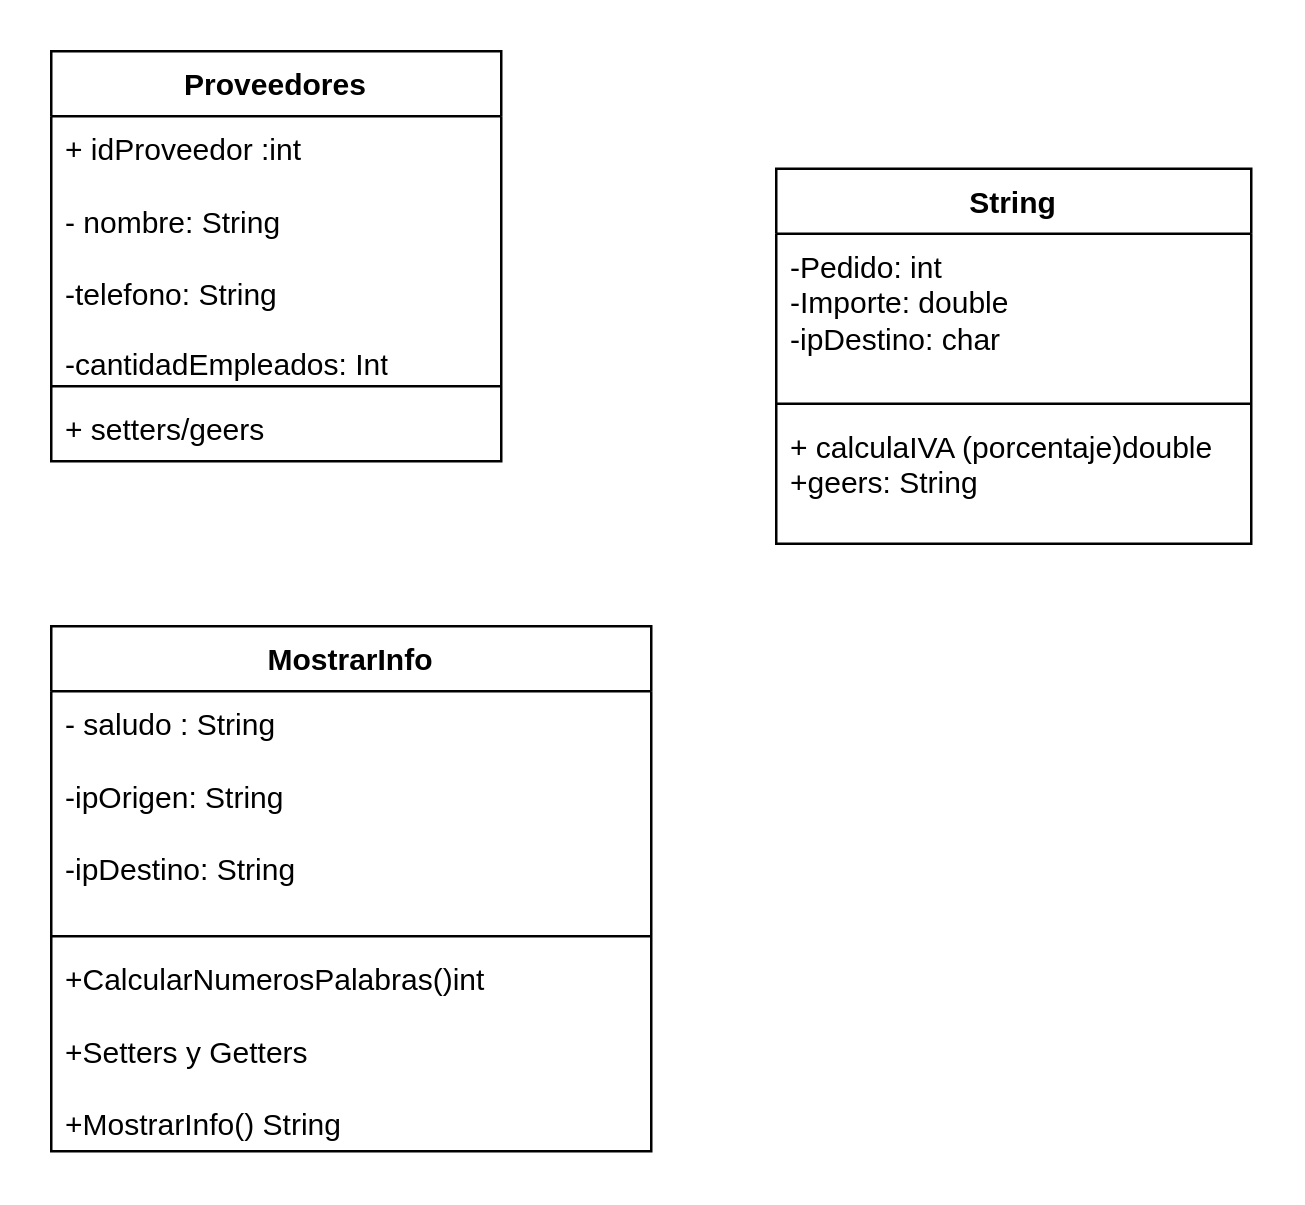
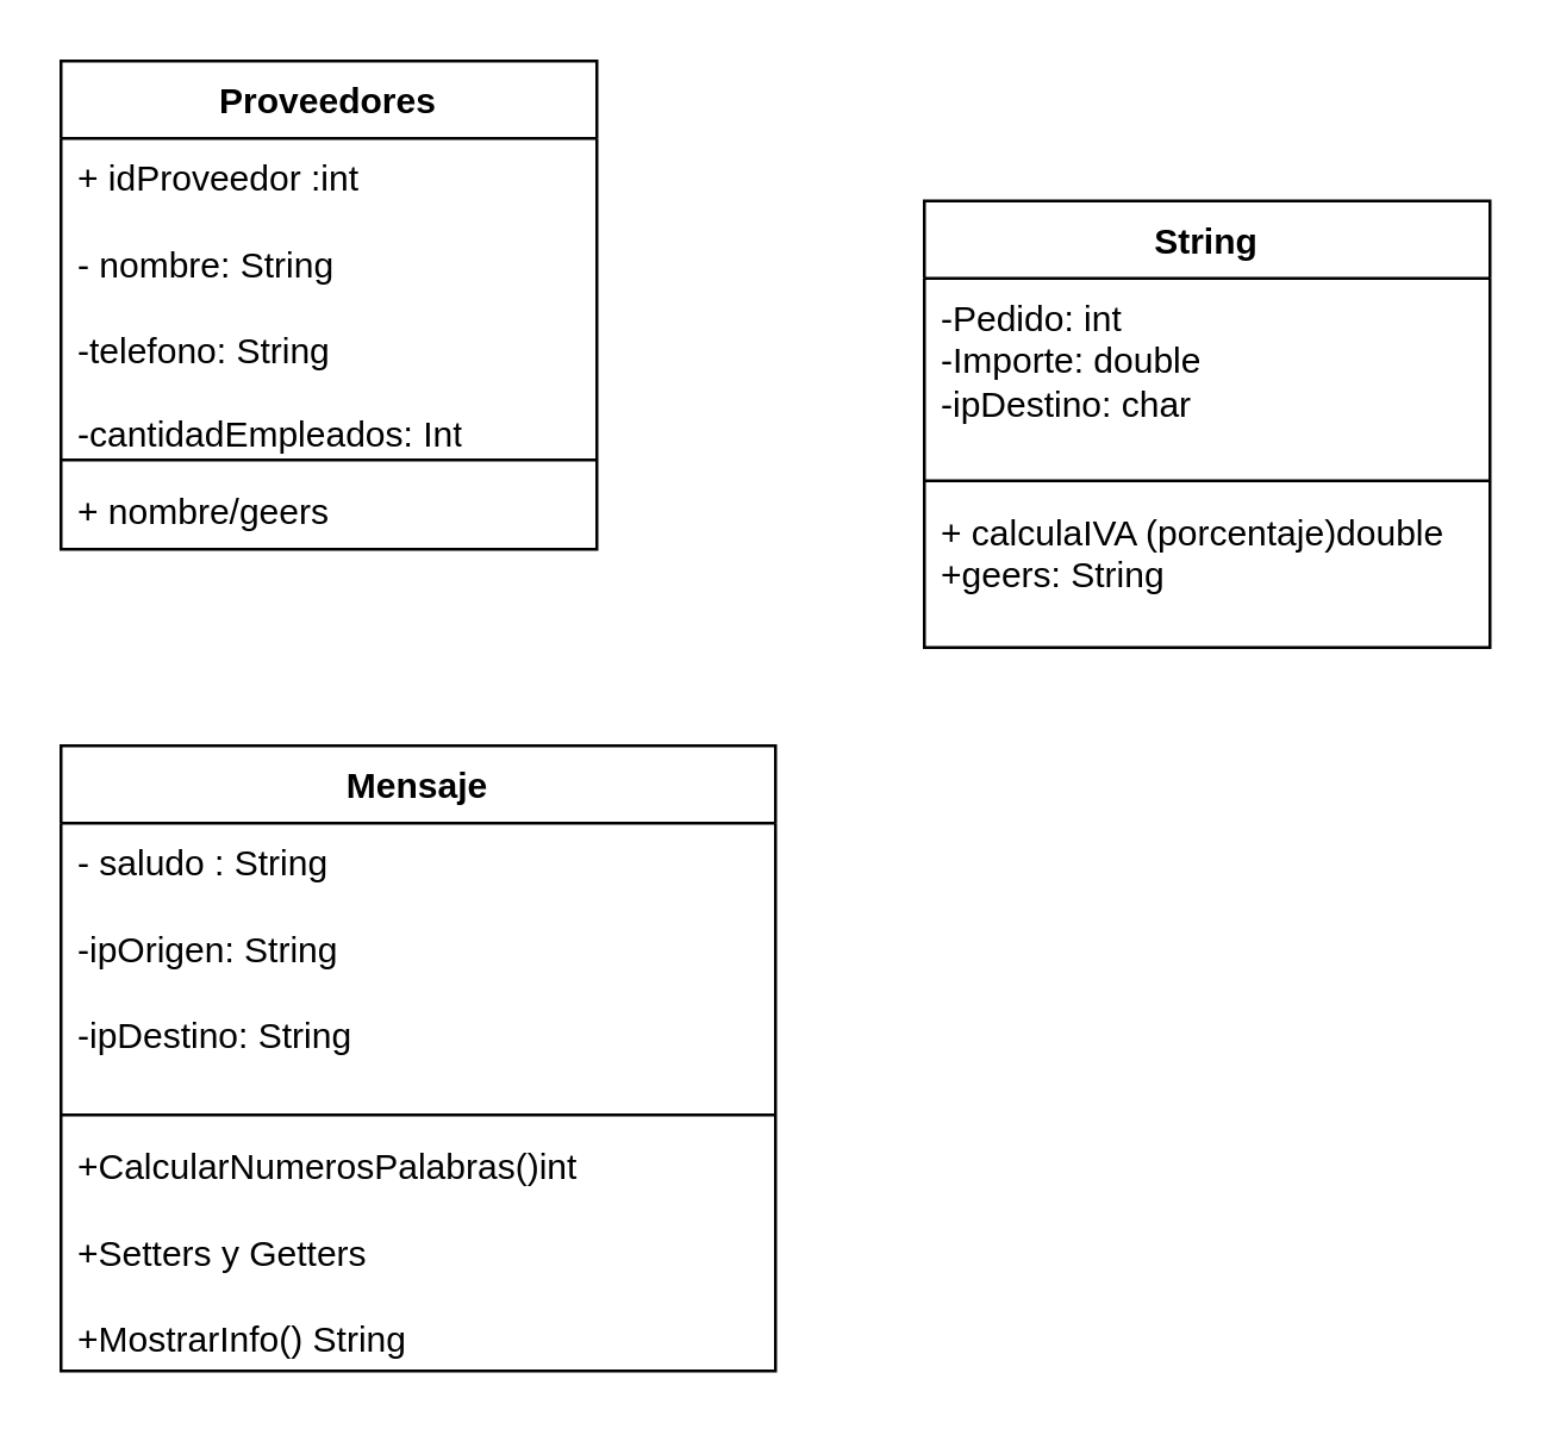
  <mxCell id="0" />
  <mxCell id="1" parent="0" />
  <mxCell id="2" value="Proveedores" style="swimlane;fontStyle=1;align=center;verticalAlign=top;childLayout=stackLayout;horizontal=1;startSize=26;horizontalStack=0;resizeParent=1;resizeParentMax=0;resizeLast=0;collapsible=1;marginBottom=0;whiteSpace=wrap;html=1;" vertex="1" parent="1"><mxGeometry x="20" y="20" width="180" height="164" as="geometry" /></mxCell>
  <mxCell id="3" value="+ idProveedor :int&lt;br&gt;&lt;br&gt;- nombre: String&lt;br&gt;&lt;br&gt;-telefono: String&lt;br&gt;&lt;br&gt;-cantidadEmpleados: Int&lt;br&gt;&lt;br&gt;&lt;br&gt;&lt;br&gt;&lt;br&gt;&lt;br&gt;" style="text;strokeColor=none;fillColor=none;align=left;verticalAlign=top;spacingLeft=4;spacingRight=4;overflow=hidden;rotatable=0;points=[[0,0.5],[1,0.5]];portConstraint=eastwest;whiteSpace=wrap;html=1;" vertex="1" parent="2"><mxGeometry y="26" width="180" height="104" as="geometry" /></mxCell>
  <mxCell id="4" value="" style="line;strokeWidth=1;fillColor=none;align=left;verticalAlign=middle;spacingTop=-1;spacingLeft=3;spacingRight=3;rotatable=0;labelPosition=right;points=[];portConstraint=eastwest;strokeColor=inherit;" vertex="1" parent="2"><mxGeometry y="130" width="180" height="8" as="geometry" /></mxCell>
- <mxCell id="5" value="+ setters/geers" style="text;strokeColor=none;fillColor=none;align=left;verticalAlign=top;spacingLeft=4;spacingRight=4;overflow=hidden;rotatable=0;points=[[0,0.5],[1,0.5]];portConstraint=eastwest;whiteSpace=wrap;html=1;" vertex="1" parent="2"><mxGeometry y="138" width="180" height="26" as="geometry" /></mxCell>
+ <mxCell id="5" value="+ nombre/geers" style="text;strokeColor=none;fillColor=none;align=left;verticalAlign=top;spacingLeft=4;spacingRight=4;overflow=hidden;rotatable=0;points=[[0,0.5],[1,0.5]];portConstraint=eastwest;whiteSpace=wrap;html=1;" vertex="1" parent="2"><mxGeometry y="138" width="180" height="26" as="geometry" /></mxCell>
  <mxCell id="6" value="String" style="swimlane;fontStyle=1;align=center;verticalAlign=top;childLayout=stackLayout;horizontal=1;startSize=26;horizontalStack=0;resizeParent=1;resizeParentMax=0;resizeLast=0;collapsible=1;marginBottom=0;whiteSpace=wrap;html=1;" vertex="1" parent="1"><mxGeometry x="310" y="67" width="190" height="150" as="geometry" /></mxCell>
  <mxCell id="7" value="-Pedido: int&lt;br&gt;-Importe: double&lt;br&gt;-ipDestino: char&lt;br&gt;" style="text;strokeColor=none;fillColor=none;align=left;verticalAlign=top;spacingLeft=4;spacingRight=4;overflow=hidden;rotatable=0;points=[[0,0.5],[1,0.5]];portConstraint=eastwest;whiteSpace=wrap;html=1;" vertex="1" parent="6"><mxGeometry y="26" width="190" height="64" as="geometry" /></mxCell>
  <mxCell id="8" value="" style="line;strokeWidth=1;fillColor=none;align=left;verticalAlign=middle;spacingTop=-1;spacingLeft=3;spacingRight=3;rotatable=0;labelPosition=right;points=[];portConstraint=eastwest;strokeColor=inherit;" vertex="1" parent="6"><mxGeometry y="90" width="190" height="8" as="geometry" /></mxCell>
  <mxCell id="9" value="+ calculaIVA (porcentaje)double&lt;br&gt;+geers: String&lt;br&gt;" style="text;strokeColor=none;fillColor=none;align=left;verticalAlign=top;spacingLeft=4;spacingRight=4;overflow=hidden;rotatable=0;points=[[0,0.5],[1,0.5]];portConstraint=eastwest;whiteSpace=wrap;html=1;" vertex="1" parent="6"><mxGeometry y="98" width="190" height="52" as="geometry" /></mxCell>
- <mxCell id="10" value="MostrarInfo" style="swimlane;fontStyle=1;align=center;verticalAlign=top;childLayout=stackLayout;horizontal=1;startSize=26;horizontalStack=0;resizeParent=1;resizeParentMax=0;resizeLast=0;collapsible=1;marginBottom=0;whiteSpace=wrap;html=1;" vertex="1" parent="1"><mxGeometry x="20" y="250" width="240" height="210" as="geometry" /></mxCell>
+ <mxCell id="10" value="Mensaje" style="swimlane;fontStyle=1;align=center;verticalAlign=top;childLayout=stackLayout;horizontal=1;startSize=26;horizontalStack=0;resizeParent=1;resizeParentMax=0;resizeLast=0;collapsible=1;marginBottom=0;whiteSpace=wrap;html=1;" vertex="1" parent="1"><mxGeometry x="20" y="250" width="240" height="210" as="geometry" /></mxCell>
  <mxCell id="11" value="- saludo : String&lt;br&gt;&lt;br&gt;-ipOrigen: String&lt;br&gt;&lt;br&gt;-ipDestino: String" style="text;strokeColor=none;fillColor=none;align=left;verticalAlign=top;spacingLeft=4;spacingRight=4;overflow=hidden;rotatable=0;points=[[0,0.5],[1,0.5]];portConstraint=eastwest;whiteSpace=wrap;html=1;" vertex="1" parent="10"><mxGeometry y="26" width="240" height="94" as="geometry" /></mxCell>
  <mxCell id="12" value="" style="line;strokeWidth=1;fillColor=none;align=left;verticalAlign=middle;spacingTop=-1;spacingLeft=3;spacingRight=3;rotatable=0;labelPosition=right;points=[];portConstraint=eastwest;strokeColor=inherit;" vertex="1" parent="10"><mxGeometry y="120" width="240" height="8" as="geometry" /></mxCell>
  <mxCell id="13" value="+CalcularNumerosPalabras()int&lt;br&gt;&lt;br&gt;+Setters y Getters&lt;br&gt;&lt;br&gt;+MostrarInfo() String" style="text;strokeColor=none;fillColor=none;align=left;verticalAlign=top;spacingLeft=4;spacingRight=4;overflow=hidden;rotatable=0;points=[[0,0.5],[1,0.5]];portConstraint=eastwest;whiteSpace=wrap;html=1;" vertex="1" parent="10"><mxGeometry y="128" width="240" height="82" as="geometry" /></mxCell>
